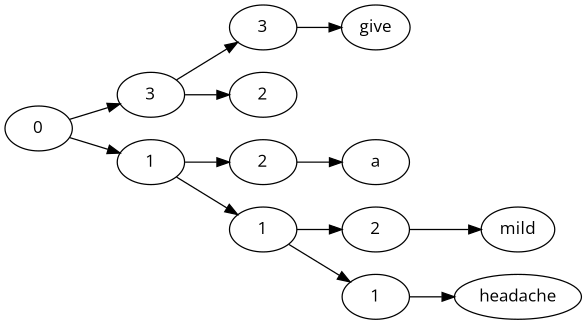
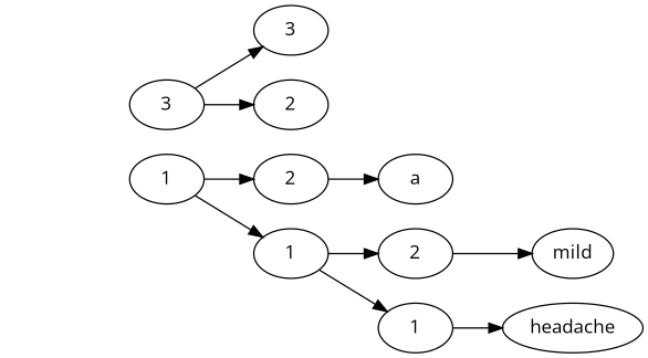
  digraph {
    fontname="Open Sans"
    rankdir=LR
    node [fontname="Open Sans"]
    edge [fontname="Open Sans"]
-   n1 [label=0]
    n2 [label=3]
    n3 [label=1]
    n4 [label=3]
    n5 [label=2]
    n6 [label=2]
    n7 [label=1]
-   n8 [label=give]
    n9 [label=a]
    n10 [label=2]
    n11 [label=1]
    n12 [label=mild]
    n13 [label=headache]
-   n1 -> n2
-   n1 -> n3
    n2 -> n4
    n2 -> n5
    n3 -> n6
    n3 -> n7
-   n4 -> n8
    n6 -> n9
    n7 -> n10
    n7 -> n11
    n10 -> n12
    n11 -> n13
  }
